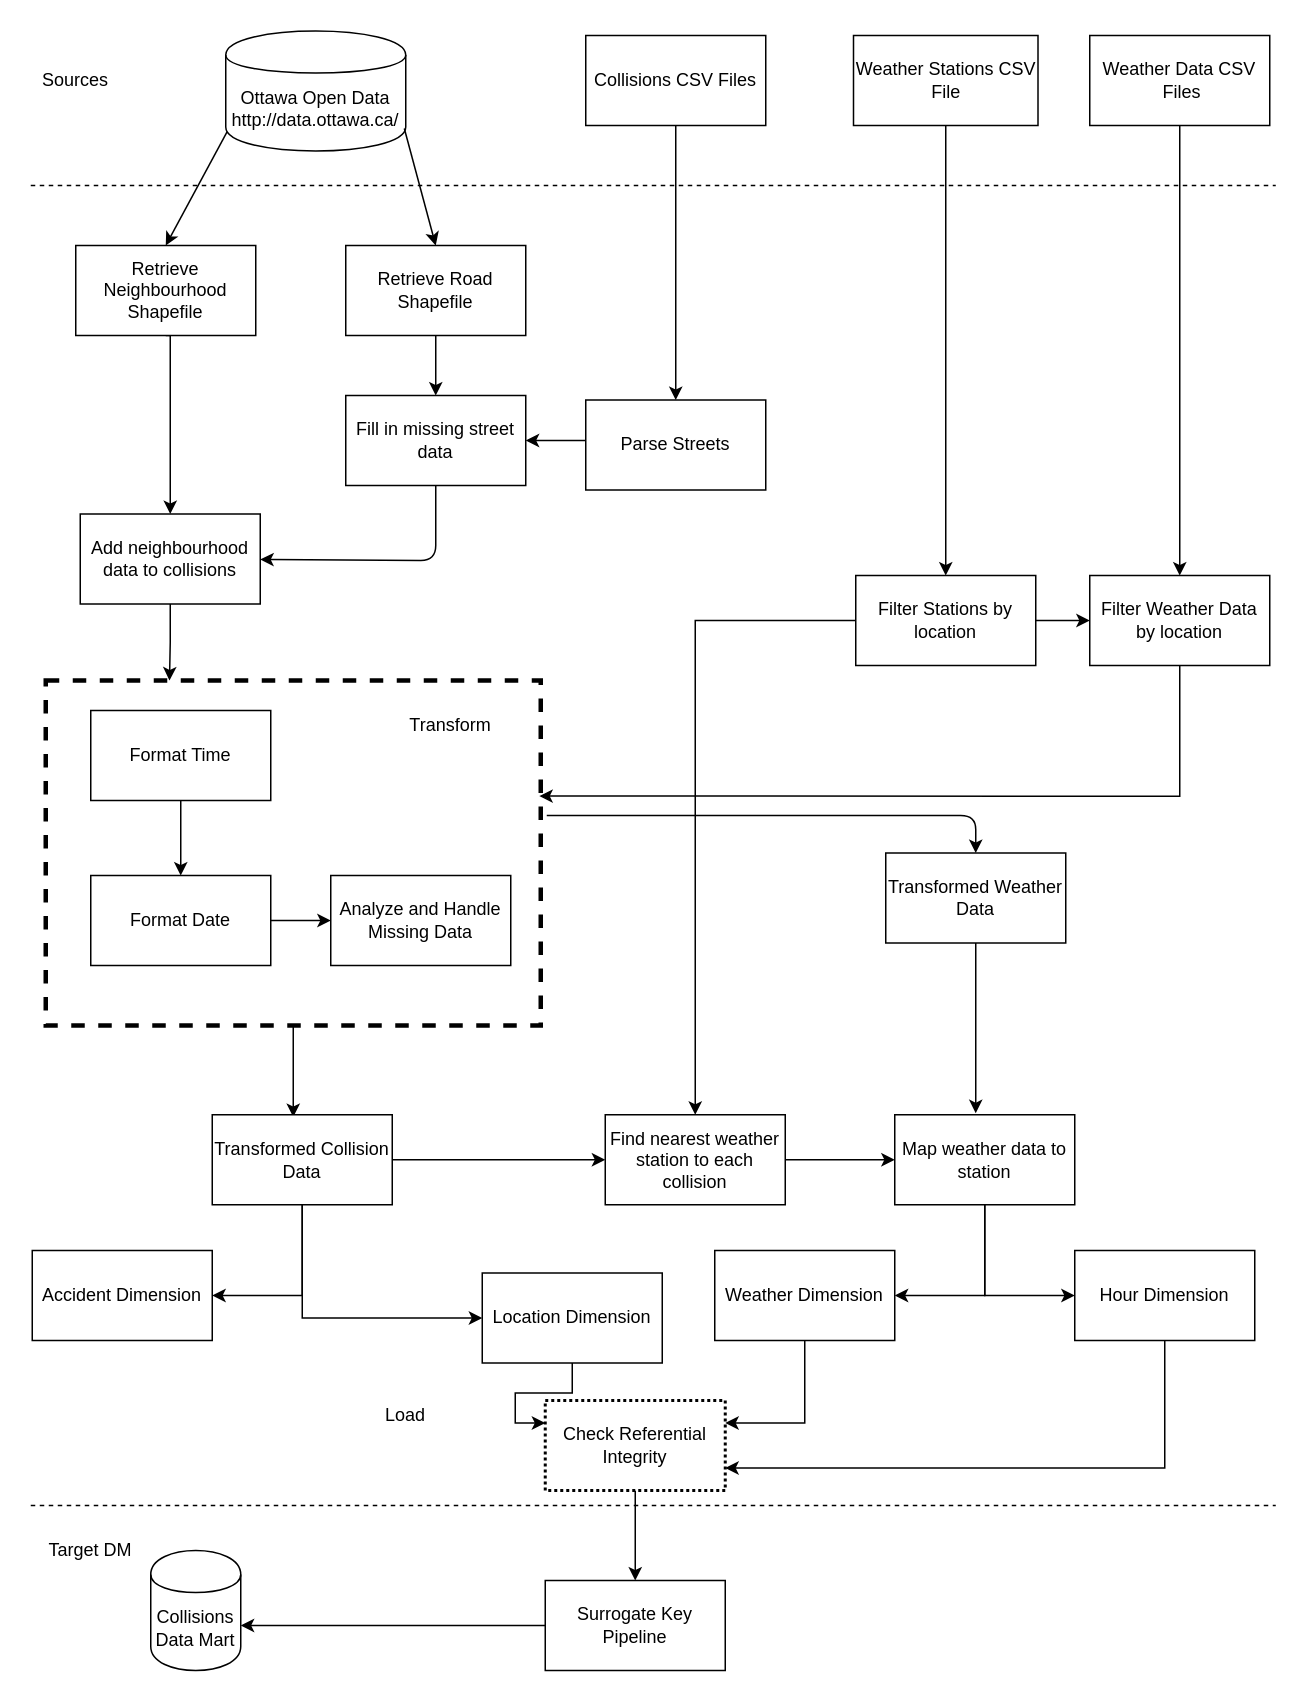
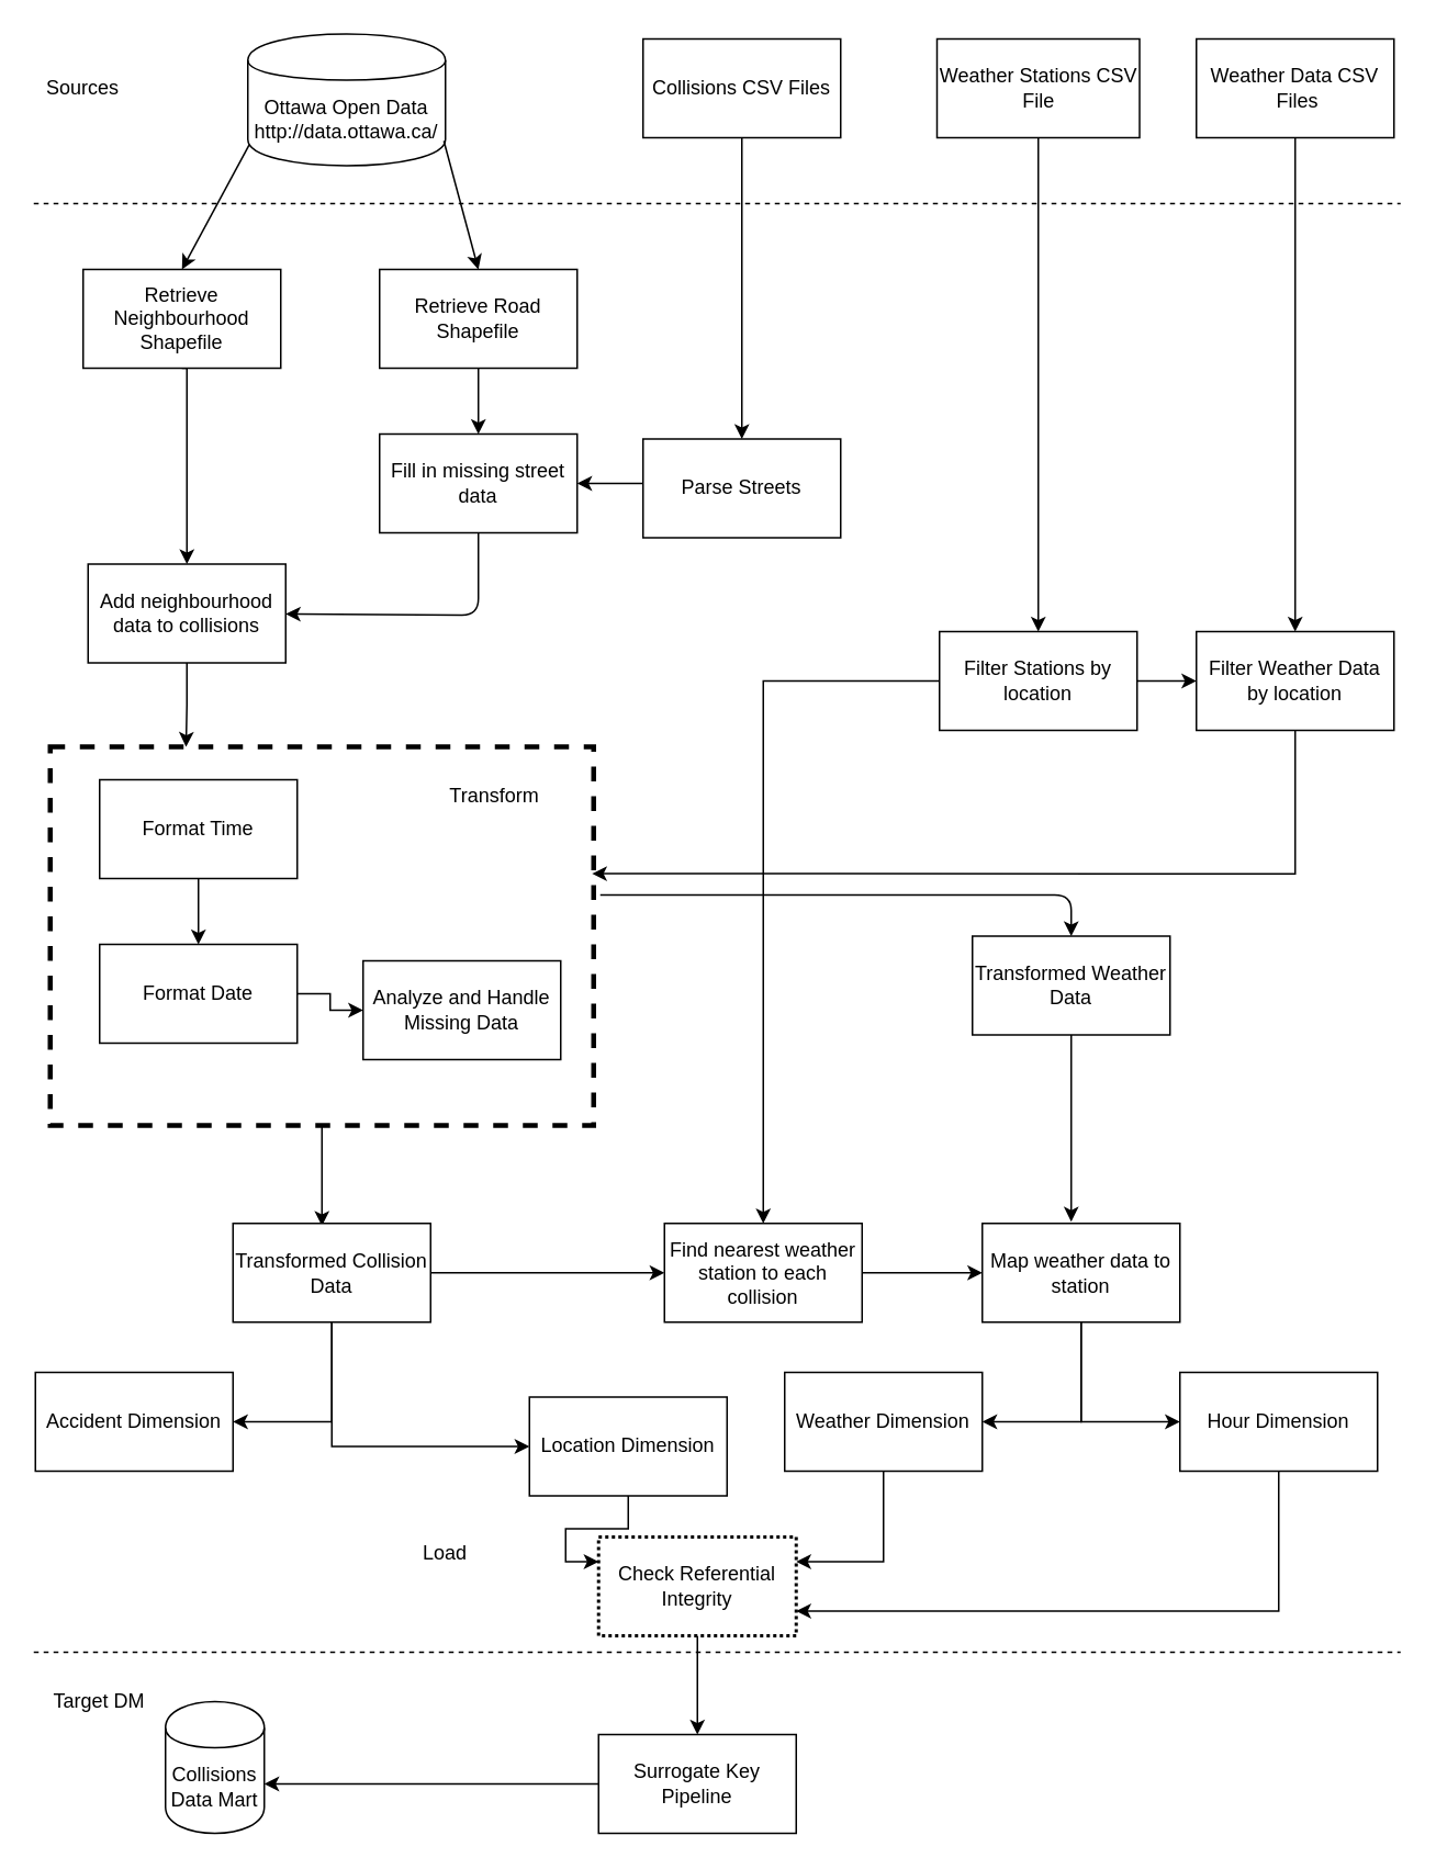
  <mxCell id="0" />
  <mxCell id="1" parent="0" />
  <mxCell id="2" style="edgeStyle=orthogonalEdgeStyle;rounded=0;orthogonalLoop=1;jettySize=auto;html=1;exitX=0.5;exitY=1;exitDx=0;exitDy=0;entryX=0.45;entryY=0.025;entryDx=0;entryDy=0;entryPerimeter=0;" edge="1" parent="1" source="3" target="37"><mxGeometry relative="1" as="geometry" /></mxCell>
  <mxCell id="3" value="" style="rounded=0;whiteSpace=wrap;html=1;strokeWidth=3;dashed=1;" vertex="1" parent="1"><mxGeometry x="30" y="453" width="330" height="230" as="geometry" /></mxCell>
  <mxCell id="4" value="&lt;div&gt;Collisions&lt;br&gt;&lt;/div&gt;&lt;div&gt;Data Mart&lt;/div&gt;" style="shape=cylinder;whiteSpace=wrap;html=1;boundedLbl=1;backgroundOutline=1;" vertex="1" parent="1"><mxGeometry x="100" y="1033" width="60" height="80" as="geometry" /></mxCell>
  <mxCell id="5" value="&lt;div&gt;Sources&lt;/div&gt;" style="text;html=1;strokeColor=none;fillColor=none;align=center;verticalAlign=middle;whiteSpace=wrap;rounded=0;" vertex="1" parent="1"><mxGeometry y="43" width="60" height="20" as="geometry" x="20" /></mxCell>
  <mxCell id="6" value="Target DM" style="text;html=1;strokeColor=none;fillColor=none;align=center;verticalAlign=middle;whiteSpace=wrap;rounded=0;" vertex="1" parent="1"><mxGeometry x="30" y="1023" width="60" height="20" as="geometry" /></mxCell>
  <mxCell id="7" value="Collisions CSV Files" style="rounded=0;whiteSpace=wrap;html=1;" vertex="1" parent="1"><mxGeometry x="390" y="23" width="120" height="60" as="geometry" /></mxCell>
  <mxCell id="8" style="edgeStyle=orthogonalEdgeStyle;rounded=0;orthogonalLoop=1;jettySize=auto;html=1;exitX=0.5;exitY=1;exitDx=0;exitDy=0;" edge="1" parent="1" source="9" target="43"><mxGeometry relative="1" as="geometry" /></mxCell>
  <mxCell id="9" value="&lt;div&gt;Weather Stations CSV File&lt;/div&gt;" style="rounded=0;whiteSpace=wrap;html=1;" vertex="1" parent="1"><mxGeometry x="568.5" y="23" width="123" height="60" as="geometry" /></mxCell>
  <mxCell id="10" style="edgeStyle=orthogonalEdgeStyle;rounded=0;orthogonalLoop=1;jettySize=auto;html=1;exitX=0.5;exitY=1;exitDx=0;exitDy=0;entryX=0.5;entryY=0;entryDx=0;entryDy=0;" edge="1" parent="1" source="11" target="45"><mxGeometry relative="1" as="geometry" /></mxCell>
  <mxCell id="11" value="&lt;div&gt;Weather Data CSV&lt;/div&gt;&amp;nbsp;Files" style="rounded=0;whiteSpace=wrap;html=1;" vertex="1" parent="1"><mxGeometry x="726" y="23" width="120" height="60" as="geometry" /></mxCell>
  <mxCell id="12" value="" style="endArrow=classic;html=1;exitX=0.017;exitY=0.813;exitDx=0;exitDy=0;entryX=0.5;entryY=0;entryDx=0;entryDy=0;exitPerimeter=0;" edge="1" parent="1" source="19" target="21"><mxGeometry width="50" height="50" relative="1" as="geometry"><mxPoint x="30" y="993" as="sourcePoint" /><mxPoint x="80" y="943" as="targetPoint" /></mxGeometry></mxCell>
  <mxCell id="13" value="Analyze and Handle Missing Data" style="rounded=0;whiteSpace=wrap;html=1;strokeWidth=1;" vertex="1" parent="1"><mxGeometry x="220" y="583" width="120" height="60" as="geometry" /></mxCell>
  <mxCell id="14" style="edgeStyle=orthogonalEdgeStyle;rounded=0;orthogonalLoop=1;jettySize=auto;html=1;exitX=0.5;exitY=1;exitDx=0;exitDy=0;entryX=0.5;entryY=0;entryDx=0;entryDy=0;" edge="1" parent="1" source="15" target="17"><mxGeometry relative="1" as="geometry" /></mxCell>
  <mxCell id="15" value="&lt;div&gt;Format Time&lt;/div&gt;" style="rounded=0;whiteSpace=wrap;html=1;" vertex="1" parent="1"><mxGeometry x="60" y="473" width="120" height="60" as="geometry" /></mxCell>
  <mxCell id="16" style="edgeStyle=orthogonalEdgeStyle;rounded=0;orthogonalLoop=1;jettySize=auto;html=1;exitX=1;exitY=0.5;exitDx=0;exitDy=0;entryX=0;entryY=0.5;entryDx=0;entryDy=0;" edge="1" parent="1" source="17" target="13"><mxGeometry relative="1" as="geometry" /></mxCell>
- <mxCell id="17" value="Format Date" style="rounded=0;whiteSpace=wrap;html=1;" vertex="1" parent="1"><mxGeometry x="60" y="583" width="120" height="60" as="geometry" /></mxCell>
+ <mxCell id="17" value="Format Date" style="rounded=0;whiteSpace=wrap;html=1;" vertex="1" parent="1"><mxGeometry x="60" y="573" width="120" height="60" as="geometry" /></mxCell>
  <mxCell id="18" value="Parse Streets" style="rounded=0;whiteSpace=wrap;html=1;" vertex="1" parent="1"><mxGeometry x="390" y="266" width="120" height="60" as="geometry" /></mxCell>
  <mxCell id="19" value="Ottawa Open Data&lt;br&gt;&lt;div&gt;http://data.ottawa.ca/&lt;/div&gt;" style="shape=cylinder;whiteSpace=wrap;html=1;boundedLbl=1;backgroundOutline=1;" vertex="1" parent="1"><mxGeometry x="150" y="20" width="120" height="80" as="geometry" /></mxCell>
  <mxCell id="20" style="edgeStyle=orthogonalEdgeStyle;rounded=0;orthogonalLoop=1;jettySize=auto;html=1;exitX=0.5;exitY=1;exitDx=0;exitDy=0;entryX=0.5;entryY=0;entryDx=0;entryDy=0;" edge="1" parent="1" source="21" target="24"><mxGeometry relative="1" as="geometry"><Array as="points"><mxPoint x="113" y="223" /></Array></mxGeometry></mxCell>
  <mxCell id="21" value="Retrieve Neighbourhood Shapefile" style="rounded=0;whiteSpace=wrap;html=1;" vertex="1" parent="1"><mxGeometry x="50" y="163" width="120" height="60" as="geometry" /></mxCell>
  <mxCell id="22" value="&lt;div&gt;Fill in missing street data&lt;br&gt;&lt;/div&gt;" style="rounded=0;whiteSpace=wrap;html=1;" vertex="1" parent="1"><mxGeometry x="230" y="263" width="120" height="60" as="geometry" /></mxCell>
  <mxCell id="23" style="edgeStyle=orthogonalEdgeStyle;rounded=0;orthogonalLoop=1;jettySize=auto;html=1;exitX=0.5;exitY=1;exitDx=0;exitDy=0;entryX=0.25;entryY=0;entryDx=0;entryDy=0;" edge="1" parent="1" source="24" target="3"><mxGeometry relative="1" as="geometry" /></mxCell>
  <mxCell id="24" value="Add neighbourhood data to collisions" style="rounded=0;whiteSpace=wrap;html=1;" vertex="1" parent="1"><mxGeometry x="53" y="342" width="120" height="60" as="geometry" /></mxCell>
  <mxCell id="25" value="Retrieve Road Shapefile" style="rounded=0;whiteSpace=wrap;html=1;" vertex="1" parent="1"><mxGeometry x="230" y="163" width="120" height="60" as="geometry" /></mxCell>
  <mxCell id="26" value="" style="endArrow=classic;html=1;exitX=0.992;exitY=0.813;exitDx=0;exitDy=0;entryX=0.5;entryY=0;entryDx=0;entryDy=0;exitPerimeter=0;" edge="1" parent="1" source="19" target="25"><mxGeometry width="50" height="50" relative="1" as="geometry"><mxPoint x="30" y="993" as="sourcePoint" /><mxPoint x="80" y="943" as="targetPoint" /></mxGeometry></mxCell>
  <mxCell id="27" value="" style="endArrow=classic;html=1;exitX=0.5;exitY=1;exitDx=0;exitDy=0;entryX=0.5;entryY=0;entryDx=0;entryDy=0;" edge="1" parent="1" source="25" target="22"><mxGeometry width="50" height="50" relative="1" as="geometry"><mxPoint x="30" y="993" as="sourcePoint" /><mxPoint x="80" y="943" as="targetPoint" /></mxGeometry></mxCell>
  <mxCell id="28" value="" style="endArrow=classic;html=1;entryX=1;entryY=0.5;entryDx=0;entryDy=0;" edge="1" parent="1" target="22"><mxGeometry width="50" height="50" relative="1" as="geometry"><mxPoint x="390" y="293" as="sourcePoint" /><mxPoint x="80" y="886" as="targetPoint" /></mxGeometry></mxCell>
  <mxCell id="29" value="" style="endArrow=classic;html=1;exitX=0.5;exitY=1;exitDx=0;exitDy=0;" edge="1" parent="1" source="22" target="24"><mxGeometry width="50" height="50" relative="1" as="geometry"><mxPoint x="30" y="953" as="sourcePoint" /><mxPoint x="80" y="903" as="targetPoint" /><Array as="points"><mxPoint x="290" y="373" /></Array></mxGeometry></mxCell>
  <mxCell id="30" value="" style="endArrow=none;dashed=1;html=1;" edge="1" parent="1"><mxGeometry width="50" height="50" relative="1" as="geometry"><mxPoint y="123" as="sourcePoint" x="20" /><mxPoint x="850" y="123" as="targetPoint" /></mxGeometry></mxCell>
  <mxCell id="31" style="edgeStyle=orthogonalEdgeStyle;rounded=0;orthogonalLoop=1;jettySize=auto;html=1;exitX=1;exitY=0.5;exitDx=0;exitDy=0;entryX=0;entryY=0.5;entryDx=0;entryDy=0;" edge="1" parent="1" source="32" target="40"><mxGeometry relative="1" as="geometry" /></mxCell>
  <mxCell id="32" value="Find nearest weather station to each collision" style="rounded=0;whiteSpace=wrap;html=1;" vertex="1" parent="1"><mxGeometry x="403" y="742.5" width="120" height="60" as="geometry" /></mxCell>
  <mxCell id="33" value="" style="endArrow=classic;html=1;entryX=0.5;entryY=0;entryDx=0;entryDy=0;" edge="1" parent="1" source="7" target="18"><mxGeometry width="50" height="50" relative="1" as="geometry"><mxPoint x="30" y="993" as="sourcePoint" /><mxPoint x="80" y="943" as="targetPoint" /></mxGeometry></mxCell>
  <mxCell id="34" style="edgeStyle=orthogonalEdgeStyle;rounded=0;orthogonalLoop=1;jettySize=auto;html=1;exitX=1;exitY=0.5;exitDx=0;exitDy=0;entryX=0;entryY=0.5;entryDx=0;entryDy=0;" edge="1" parent="1" source="37" target="32"><mxGeometry relative="1" as="geometry" /></mxCell>
  <mxCell id="35" style="edgeStyle=orthogonalEdgeStyle;rounded=0;orthogonalLoop=1;jettySize=auto;html=1;exitX=0.5;exitY=1;exitDx=0;exitDy=0;entryX=0;entryY=0.5;entryDx=0;entryDy=0;" edge="1" parent="1" source="37" target="51"><mxGeometry relative="1" as="geometry" /></mxCell>
  <mxCell id="36" style="edgeStyle=orthogonalEdgeStyle;rounded=0;orthogonalLoop=1;jettySize=auto;html=1;exitX=0.5;exitY=1;exitDx=0;exitDy=0;entryX=1;entryY=0.5;entryDx=0;entryDy=0;" edge="1" parent="1" source="37" target="49"><mxGeometry relative="1" as="geometry" /></mxCell>
  <mxCell id="37" value="Transformed Collision Data" style="rounded=0;whiteSpace=wrap;html=1;strokeWidth=1;" vertex="1" parent="1"><mxGeometry x="141" y="742.5" width="120" height="60" as="geometry" /></mxCell>
  <mxCell id="38" style="edgeStyle=orthogonalEdgeStyle;rounded=0;orthogonalLoop=1;jettySize=auto;html=1;exitX=0.5;exitY=1;exitDx=0;exitDy=0;entryX=1;entryY=0.5;entryDx=0;entryDy=0;" edge="1" parent="1" source="40" target="53"><mxGeometry relative="1" as="geometry" /></mxCell>
  <mxCell id="39" style="edgeStyle=orthogonalEdgeStyle;rounded=0;orthogonalLoop=1;jettySize=auto;html=1;exitX=0.5;exitY=1;exitDx=0;exitDy=0;entryX=0;entryY=0.5;entryDx=0;entryDy=0;" edge="1" parent="1" source="40" target="55"><mxGeometry relative="1" as="geometry" /></mxCell>
  <mxCell id="40" value="Map weather data to station" style="rounded=0;whiteSpace=wrap;html=1;strokeWidth=1;" vertex="1" parent="1"><mxGeometry x="596" y="742.5" width="120" height="60" as="geometry" /></mxCell>
  <mxCell id="41" style="edgeStyle=orthogonalEdgeStyle;rounded=0;orthogonalLoop=1;jettySize=auto;html=1;exitX=1;exitY=0.5;exitDx=0;exitDy=0;entryX=0;entryY=0.5;entryDx=0;entryDy=0;" edge="1" parent="1" source="43" target="45"><mxGeometry relative="1" as="geometry" /></mxCell>
  <mxCell id="42" style="edgeStyle=orthogonalEdgeStyle;rounded=0;orthogonalLoop=1;jettySize=auto;html=1;exitX=0;exitY=0.5;exitDx=0;exitDy=0;entryX=0.5;entryY=0;entryDx=0;entryDy=0;" edge="1" parent="1" source="43" target="32"><mxGeometry relative="1" as="geometry" /></mxCell>
  <mxCell id="43" value="Filter Stations by location" style="rounded=0;whiteSpace=wrap;html=1;strokeWidth=1;" vertex="1" parent="1"><mxGeometry x="570" y="383" width="120" height="60" as="geometry" /></mxCell>
  <mxCell id="44" style="edgeStyle=orthogonalEdgeStyle;rounded=0;orthogonalLoop=1;jettySize=auto;html=1;exitX=0.5;exitY=1;exitDx=0;exitDy=0;entryX=0.997;entryY=0.335;entryDx=0;entryDy=0;entryPerimeter=0;" edge="1" parent="1" source="45" target="3"><mxGeometry relative="1" as="geometry"><mxPoint x="786" y="603" as="targetPoint" /></mxGeometry></mxCell>
  <mxCell id="45" value="Filter Weather Data by location" style="rounded=0;whiteSpace=wrap;html=1;strokeWidth=1;" vertex="1" parent="1"><mxGeometry x="726" y="383" width="120" height="60" as="geometry" /></mxCell>
  <mxCell id="46" style="edgeStyle=orthogonalEdgeStyle;rounded=0;orthogonalLoop=1;jettySize=auto;html=1;exitX=0.5;exitY=1;exitDx=0;exitDy=0;entryX=0.45;entryY=-0.017;entryDx=0;entryDy=0;entryPerimeter=0;" edge="1" parent="1" source="47" target="40"><mxGeometry relative="1" as="geometry" /></mxCell>
  <mxCell id="47" value="Transformed Weather Data" style="rounded=0;whiteSpace=wrap;html=1;strokeWidth=1;" vertex="1" parent="1"><mxGeometry x="590" y="568" width="120" height="60" as="geometry" /></mxCell>
  <mxCell id="48" value="" style="endArrow=classic;html=1;entryX=0.5;entryY=0;entryDx=0;entryDy=0;" edge="1" parent="1" target="47"><mxGeometry width="50" height="50" relative="1" as="geometry"><mxPoint x="364" y="543" as="sourcePoint" /><mxPoint x="780" y="741" as="targetPoint" /><Array as="points"><mxPoint x="650" y="543" /></Array></mxGeometry></mxCell>
  <mxCell id="49" value="Accident Dimension" style="rounded=0;whiteSpace=wrap;html=1;strokeWidth=1;" vertex="1" parent="1"><mxGeometry x="21" y="833" width="120" height="60" as="geometry" /></mxCell>
  <mxCell id="50" style="edgeStyle=orthogonalEdgeStyle;rounded=0;orthogonalLoop=1;jettySize=auto;html=1;exitX=0.5;exitY=1;exitDx=0;exitDy=0;entryX=0;entryY=0.25;entryDx=0;entryDy=0;" edge="1" parent="1" source="51" target="59"><mxGeometry relative="1" as="geometry" /></mxCell>
  <mxCell id="51" value="Location Dimension" style="rounded=0;whiteSpace=wrap;html=1;strokeWidth=1;" vertex="1" parent="1"><mxGeometry x="321" y="848" width="120" height="60" as="geometry" /></mxCell>
  <mxCell id="52" style="edgeStyle=orthogonalEdgeStyle;rounded=0;orthogonalLoop=1;jettySize=auto;html=1;exitX=0.5;exitY=1;exitDx=0;exitDy=0;entryX=1;entryY=0.25;entryDx=0;entryDy=0;" edge="1" parent="1" source="53" target="59"><mxGeometry relative="1" as="geometry" /></mxCell>
  <mxCell id="53" value="Weather Dimension" style="rounded=0;whiteSpace=wrap;html=1;strokeWidth=1;" vertex="1" parent="1"><mxGeometry x="476" y="833" width="120" height="60" as="geometry" /></mxCell>
  <mxCell id="54" style="edgeStyle=orthogonalEdgeStyle;rounded=0;orthogonalLoop=1;jettySize=auto;html=1;exitX=0.5;exitY=1;exitDx=0;exitDy=0;entryX=1;entryY=0.75;entryDx=0;entryDy=0;" edge="1" parent="1" source="55" target="59"><mxGeometry relative="1" as="geometry" /></mxCell>
  <mxCell id="55" value="Hour Dimension" style="rounded=0;whiteSpace=wrap;html=1;strokeWidth=1;" vertex="1" parent="1"><mxGeometry x="716" y="833" width="120" height="60" as="geometry" /></mxCell>
  <mxCell id="56" style="edgeStyle=orthogonalEdgeStyle;rounded=0;orthogonalLoop=1;jettySize=auto;html=1;exitX=0;exitY=0.5;exitDx=0;exitDy=0;entryX=1;entryY=0.625;entryDx=0;entryDy=0;entryPerimeter=0;" edge="1" parent="1" source="57" target="4"><mxGeometry relative="1" as="geometry" /></mxCell>
  <mxCell id="57" value="Surrogate Key Pipeline" style="rounded=0;whiteSpace=wrap;html=1;strokeWidth=1;" vertex="1" parent="1"><mxGeometry x="363" y="1053" width="120" height="60" as="geometry" /></mxCell>
  <mxCell id="58" style="edgeStyle=orthogonalEdgeStyle;rounded=0;orthogonalLoop=1;jettySize=auto;html=1;exitX=0.5;exitY=1;exitDx=0;exitDy=0;entryX=0.5;entryY=0;entryDx=0;entryDy=0;" edge="1" parent="1" source="59" target="57"><mxGeometry relative="1" as="geometry" /></mxCell>
  <mxCell id="59" value="Check Referential Integrity" style="rounded=0;whiteSpace=wrap;html=1;strokeWidth=2;dashed=1;dashPattern=1 1;perimeterSpacing=0;" vertex="1" parent="1"><mxGeometry x="363" y="933" width="120" height="60" as="geometry" /></mxCell>
  <mxCell id="60" value="Transform" style="text;html=1;strokeColor=none;fillColor=none;align=center;verticalAlign=middle;whiteSpace=wrap;rounded=0;dashed=1;" vertex="1" parent="1"><mxGeometry x="280" y="473" width="40" height="20" as="geometry" /></mxCell>
  <mxCell id="61" value="Load" style="text;html=1;strokeColor=none;fillColor=none;align=center;verticalAlign=middle;whiteSpace=wrap;rounded=0;dashed=1;" vertex="1" parent="1"><mxGeometry x="250" y="933" width="40" height="20" as="geometry" /></mxCell>
  <mxCell id="62" value="" style="endArrow=none;dashed=1;html=1;" edge="1" parent="1"><mxGeometry width="50" height="50" relative="1" as="geometry"><mxPoint y="1003" as="sourcePoint" x="20" /><mxPoint x="850" y="1003" as="targetPoint" /></mxGeometry></mxCell>
